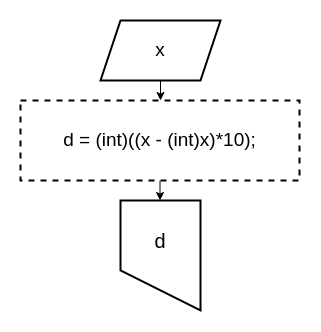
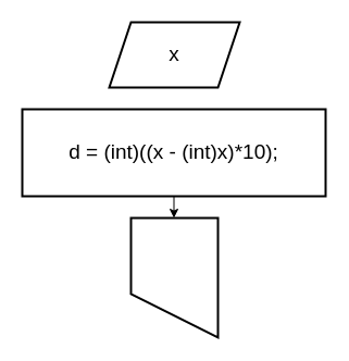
  <mxCell id="0" />
  <mxCell id="1" parent="0" />
- <mxCell id="2" style="edgeStyle=orthogonalEdgeStyle;rounded=0;orthogonalLoop=1;jettySize=auto;html=1;entryX=0.5;entryY=0;entryDx=0;entryDy=0;fontSize=19;" edge="1" parent="1" source="3" target="5"><mxGeometry relative="1" as="geometry" /></mxCell>
  <mxCell id="3" value="x" style="shape=parallelogram;perimeter=parallelogramPerimeter;whiteSpace=wrap;html=1;fixedSize=1;fontSize=19;strokeWidth=2;" vertex="1" parent="1"><mxGeometry x="100" y="20" width="120" height="60" as="geometry" /></mxCell>
  <mxCell id="4" style="edgeStyle=orthogonalEdgeStyle;rounded=0;orthogonalLoop=1;jettySize=auto;html=1;entryX=0.5;entryY=0;entryDx=0;entryDy=0;fontSize=20;" edge="1" parent="1" source="5" target="6"><mxGeometry relative="1" as="geometry" /></mxCell>
- <mxCell id="5" value="d = (int)((x - (int)x)*10);" style="whiteSpace=wrap;html=1;fontSize=19;strokeWidth=2;dashed=1;" vertex="1" parent="1"><mxGeometry x="20" y="100" width="279" height="80" as="geometry" /></mxCell>
+ <mxCell id="5" value="d = (int)((x - (int)x)*10);" style="whiteSpace=wrap;html=1;fontSize=19;strokeWidth=2;" vertex="1" parent="1"><mxGeometry x="20" y="100" width="279" height="80" as="geometry" /></mxCell>
  <mxCell id="6" value="" style="shape=manualInput;whiteSpace=wrap;html=1;fontSize=20;strokeWidth=2;flipV=1;size=40;" vertex="1" parent="1"><mxGeometry x="120" y="200" width="80" height="110" as="geometry" /></mxCell>
- <mxCell id="7" value="d" style="whiteSpace=wrap;html=1;aspect=fixed;fontSize=20;strokeWidth=2;fillColor=none;strokeColor=none;" vertex="1" parent="1"><mxGeometry x="120" y="200" width="80" height="80" as="geometry" /></mxCell>
